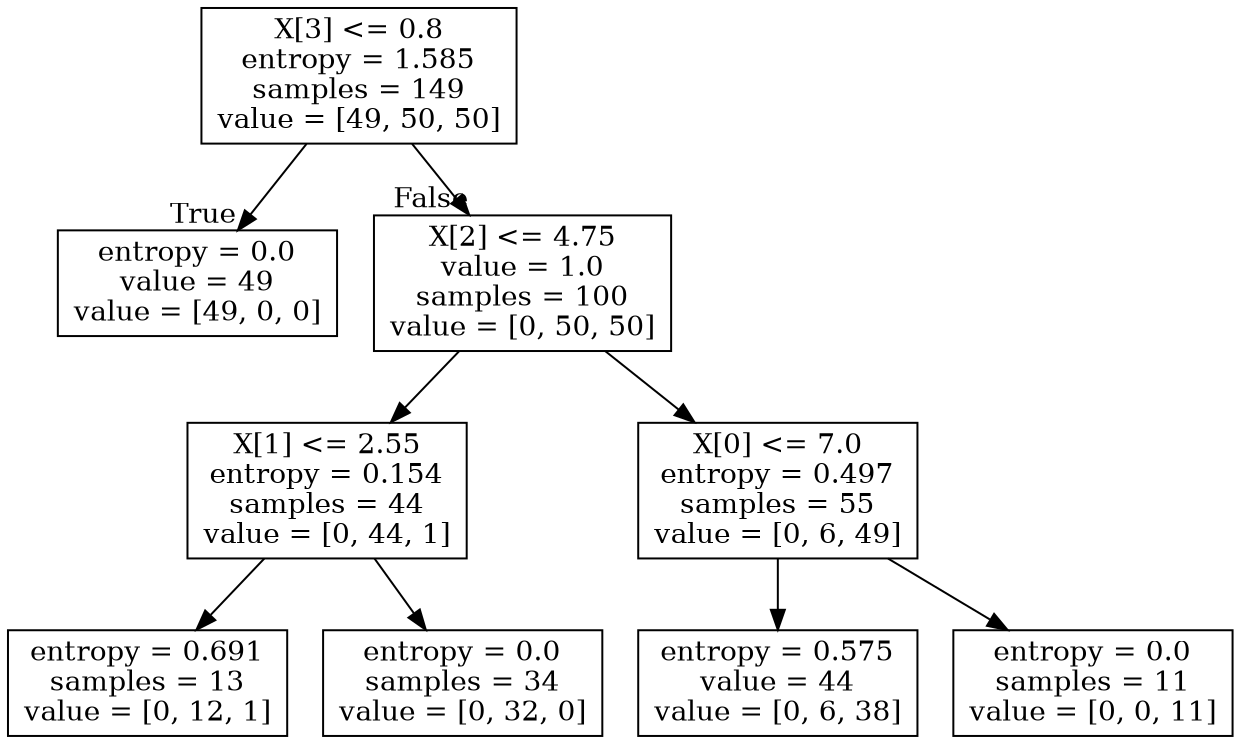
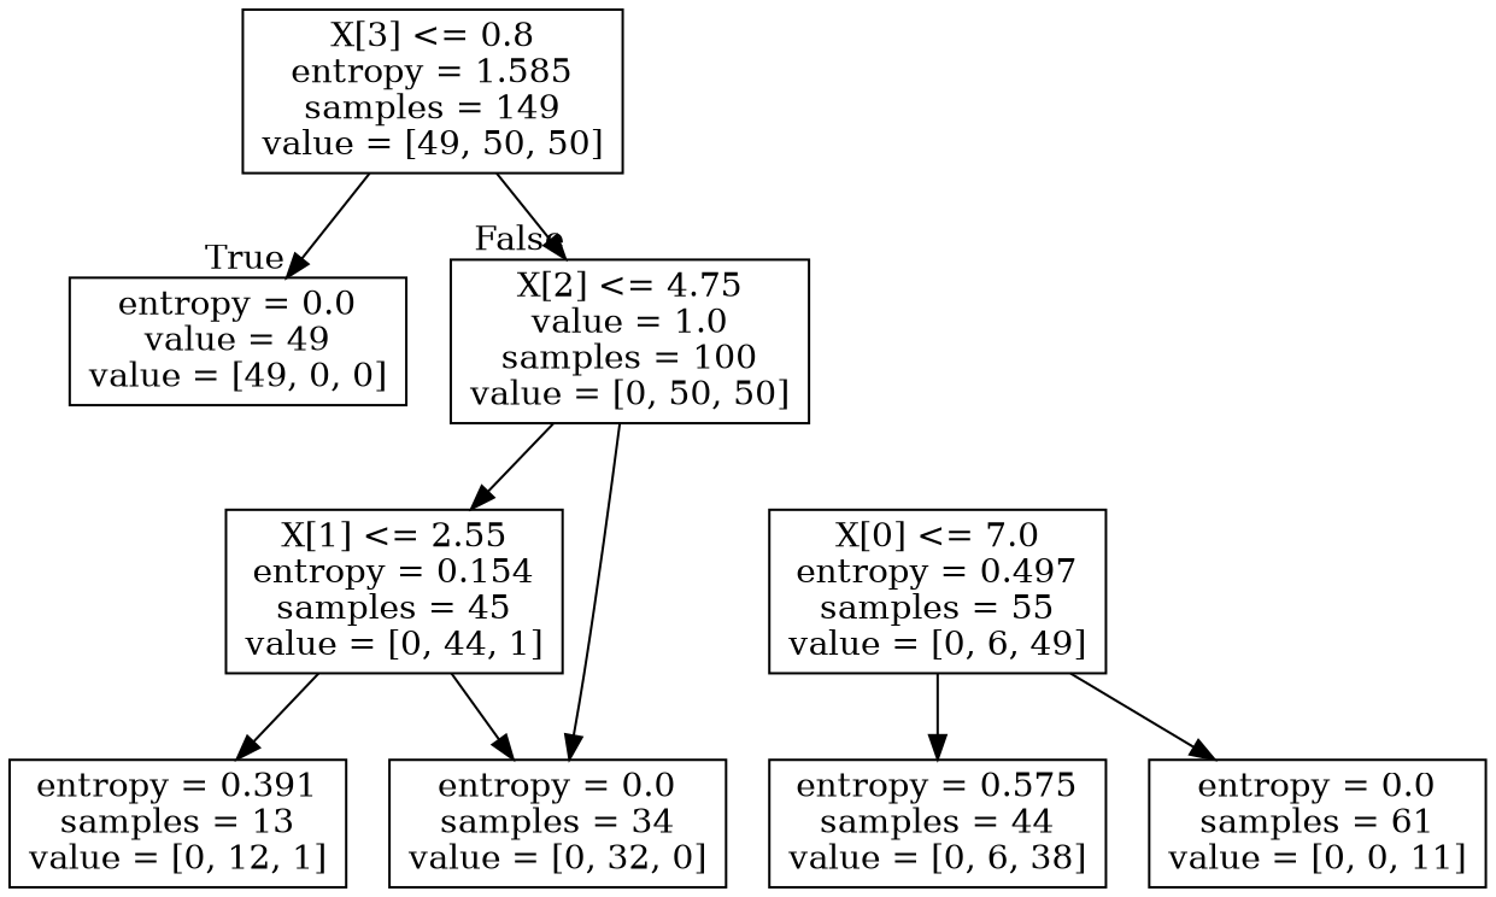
  digraph {
    node [shape=box]
    n1 [label="X[3] <= 0.8\nentropy = 1.585\nsamples = 149\nvalue = [49, 50, 50]"]
    n2 [label="entropy = 0.0\nvalue = 49\nvalue = [49, 0, 0]"]
    n3 [label="X[2] <= 4.75\nvalue = 1.0\nsamples = 100\nvalue = [0, 50, 50]"]
-   n4 [label="X[1] <= 2.55\nentropy = 0.154\nsamples = 44\nvalue = [0, 44, 1]"]
+   n4 [label="X[1] <= 2.55\nentropy = 0.154\nsamples = 45\nvalue = [0, 44, 1]"]
    n5 [label="X[0] <= 7.0\nentropy = 0.497\nsamples = 55\nvalue = [0, 6, 49]"]
-   n6 [label="entropy = 0.691\nsamples = 13\nvalue = [0, 12, 1]"]
+   n6 [label="entropy = 0.391\nsamples = 13\nvalue = [0, 12, 1]"]
    n7 [label="entropy = 0.0\nsamples = 34\nvalue = [0, 32, 0]"]
-   n8 [label="entropy = 0.575\nvalue = 44\nvalue = [0, 6, 38]"]
-   n9 [label="entropy = 0.0\nsamples = 11\nvalue = [0, 0, 11]"]
+   n8 [label="entropy = 0.575\nsamples = 44\nvalue = [0, 6, 38]"]
+   n9 [label="entropy = 0.0\nsamples = 61\nvalue = [0, 0, 11]"]
    n1 -> n2 [headlabel=True labelangle=45 labeldistance=2.5]
    n1 -> n3 [headlabel=False labelangle=-45 labeldistance=2.5]
    n3 -> n4
-   n3 -> n5
+   n3 -> n7
    n4 -> n6
    n4 -> n7
    n5 -> n8
    n5 -> n9
  }
